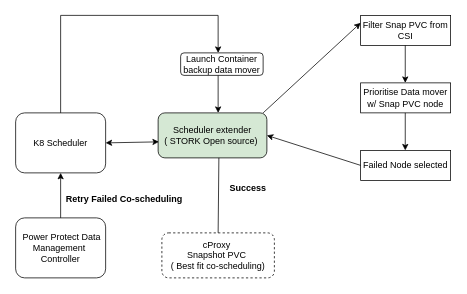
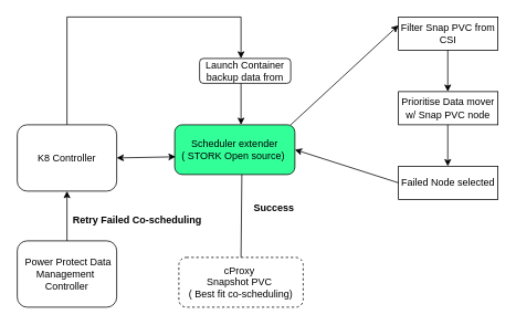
  <mxCell id="0" />
  <mxCell id="1" parent="0" />
- <mxCell id="2" value="K8 Scheduler" style="rounded=1;whiteSpace=wrap;html=1;" vertex="1" parent="1"><mxGeometry x="20" y="150" width="120" height="80" as="geometry" /></mxCell>
+ <mxCell id="2" value="K8 Controller" style="rounded=1;whiteSpace=wrap;html=1;" vertex="1" parent="1"><mxGeometry x="20" y="150" width="120" height="80" as="geometry" /></mxCell>
  <mxCell id="3" value="" style="endArrow=none;html=1;exitX=0.5;exitY=0;exitDx=0;exitDy=0;" edge="1" parent="1" source="2"><mxGeometry width="50" height="50" relative="1" as="geometry"><mxPoint x="80" y="140" as="sourcePoint" /><mxPoint x="80" y="20" as="targetPoint" /></mxGeometry></mxCell>
  <mxCell id="4" value="" style="endArrow=none;html=1;" edge="1" parent="1"><mxGeometry width="50" height="50" relative="1" as="geometry"><mxPoint x="80" y="20" as="sourcePoint" /><mxPoint x="290" y="20" as="targetPoint" /></mxGeometry></mxCell>
  <mxCell id="5" value="" style="endArrow=classic;html=1;" edge="1" parent="1"><mxGeometry width="50" height="50" relative="1" as="geometry"><mxPoint x="290" y="20" as="sourcePoint" /><mxPoint x="290" y="70" as="targetPoint" /></mxGeometry></mxCell>
- <mxCell id="6" value="Launch Container backup data mover" style="rounded=1;whiteSpace=wrap;html=1;" vertex="1" parent="1"><mxGeometry x="240" y="70" width="110" height="30" as="geometry" /></mxCell>
- <mxCell id="7" value="Scheduler extender&lt;br&gt;( STORK Open source)&amp;nbsp;" style="rounded=1;whiteSpace=wrap;html=1;fillColor=#d5e8d4;" vertex="1" parent="1"><mxGeometry x="210" y="150" width="145" height="60" as="geometry" /></mxCell>
+ <mxCell id="6" value="Launch Container backup data from" style="rounded=1;whiteSpace=wrap;html=1;" vertex="1" parent="1"><mxGeometry x="240" y="70" width="110" height="30" as="geometry" /></mxCell>
+ <mxCell id="7" value="Scheduler extender&lt;br&gt;( STORK Open source)&amp;nbsp;" style="rounded=1;whiteSpace=wrap;html=1;fillColor=#33FF99;" vertex="1" parent="1"><mxGeometry x="210" y="150" width="145" height="60" as="geometry" /></mxCell>
  <mxCell id="8" value="" style="endArrow=classic;html=1;" edge="1" parent="1"><mxGeometry width="50" height="50" relative="1" as="geometry"><mxPoint x="290" y="100" as="sourcePoint" /><mxPoint x="290" y="150" as="targetPoint" /></mxGeometry></mxCell>
  <mxCell id="9" value="Filter Snap PVC from CSI" style="rounded=0;whiteSpace=wrap;html=1;" vertex="1" parent="1"><mxGeometry x="480" y="20" width="120" height="40" as="geometry" /></mxCell>
  <mxCell id="10" value="Prioritise Data mover w/ Snap PVC node" style="rounded=0;whiteSpace=wrap;html=1;" vertex="1" parent="1"><mxGeometry x="480" y="110" width="120" height="40" as="geometry" /></mxCell>
  <mxCell id="11" value="" style="endArrow=classic;html=1;" edge="1" parent="1"><mxGeometry width="50" height="50" relative="1" as="geometry"><mxPoint x="539.5" y="60" as="sourcePoint" /><mxPoint x="539.5" y="110" as="targetPoint" /></mxGeometry></mxCell>
  <mxCell id="12" value="" style="endArrow=classic;html=1;" edge="1" parent="1"><mxGeometry width="50" height="50" relative="1" as="geometry"><mxPoint x="539.5" y="150" as="sourcePoint" /><mxPoint x="539.5" y="200" as="targetPoint" /></mxGeometry></mxCell>
  <mxCell id="13" value="Failed Node selected" style="rounded=0;whiteSpace=wrap;html=1;" vertex="1" parent="1"><mxGeometry x="480" y="200" width="120" height="40" as="geometry" /></mxCell>
  <mxCell id="14" value="" style="endArrow=classic;html=1;entryX=0;entryY=0.25;entryDx=0;entryDy=0;" edge="1" parent="1" target="9"><mxGeometry width="50" height="50" relative="1" as="geometry"><mxPoint x="350" y="150" as="sourcePoint" /><mxPoint x="400" y="100" as="targetPoint" /></mxGeometry></mxCell>
  <mxCell id="15" value="" style="endArrow=classic;html=1;entryX=1;entryY=0.5;entryDx=0;entryDy=0;" edge="1" parent="1" target="7"><mxGeometry width="50" height="50" relative="1" as="geometry"><mxPoint x="480" y="220" as="sourcePoint" /><mxPoint x="530" y="170" as="targetPoint" /></mxGeometry></mxCell>
  <mxCell id="16" value="" style="endArrow=classic;startArrow=classic;html=1;entryX=0.007;entryY=0.644;entryDx=0;entryDy=0;entryPerimeter=0;" edge="1" parent="1" target="7"><mxGeometry width="50" height="50" relative="1" as="geometry"><mxPoint x="140" y="190" as="sourcePoint" /><mxPoint x="190" y="140" as="targetPoint" /></mxGeometry></mxCell>
  <mxCell id="17" value="&amp;nbsp;Power Protect Data Management&amp;nbsp; Controller" style="rounded=1;whiteSpace=wrap;html=1;" vertex="1" parent="1"><mxGeometry x="20" y="290" width="120" height="80" as="geometry" /></mxCell>
  <mxCell id="18" value="" style="endArrow=classic;html=1;entryX=0.5;entryY=1;entryDx=0;entryDy=0;" edge="1" parent="1" target="2"><mxGeometry width="50" height="50" relative="1" as="geometry"><mxPoint x="80" y="290" as="sourcePoint" /><mxPoint x="130" y="240" as="targetPoint" /></mxGeometry></mxCell>
  <mxCell id="19" value="cProxy&amp;nbsp;&lt;br&gt;Snapshot PVC&amp;nbsp;&lt;br&gt;( Best fit co-scheduling)" style="rounded=1;whiteSpace=wrap;html=1;dashed=1;" vertex="1" parent="1"><mxGeometry x="215" y="310" width="150" height="60" as="geometry" /></mxCell>
  <mxCell id="20" value="" style="endArrow=none;html=1;exitX=0.5;exitY=0;exitDx=0;exitDy=0;" edge="1" parent="1" source="19"><mxGeometry width="50" height="50" relative="1" as="geometry"><mxPoint x="291" y="290" as="sourcePoint" /><mxPoint x="291" y="210" as="targetPoint" /></mxGeometry></mxCell>
  <mxCell id="21" value="&lt;b&gt;Success&lt;/b&gt;" style="text;html=1;strokeColor=none;fillColor=none;align=center;verticalAlign=middle;whiteSpace=wrap;rounded=0;" vertex="1" parent="1"><mxGeometry x="310" y="240" width="40" height="20" as="geometry" /></mxCell>
  <mxCell id="22" value="&lt;b&gt;Retry Failed Co-scheduling&lt;/b&gt;" style="text;html=1;strokeColor=none;fillColor=none;align=center;verticalAlign=middle;whiteSpace=wrap;rounded=0;" vertex="1" parent="1"><mxGeometry x="80" y="250" width="170" height="30" as="geometry" /></mxCell>
